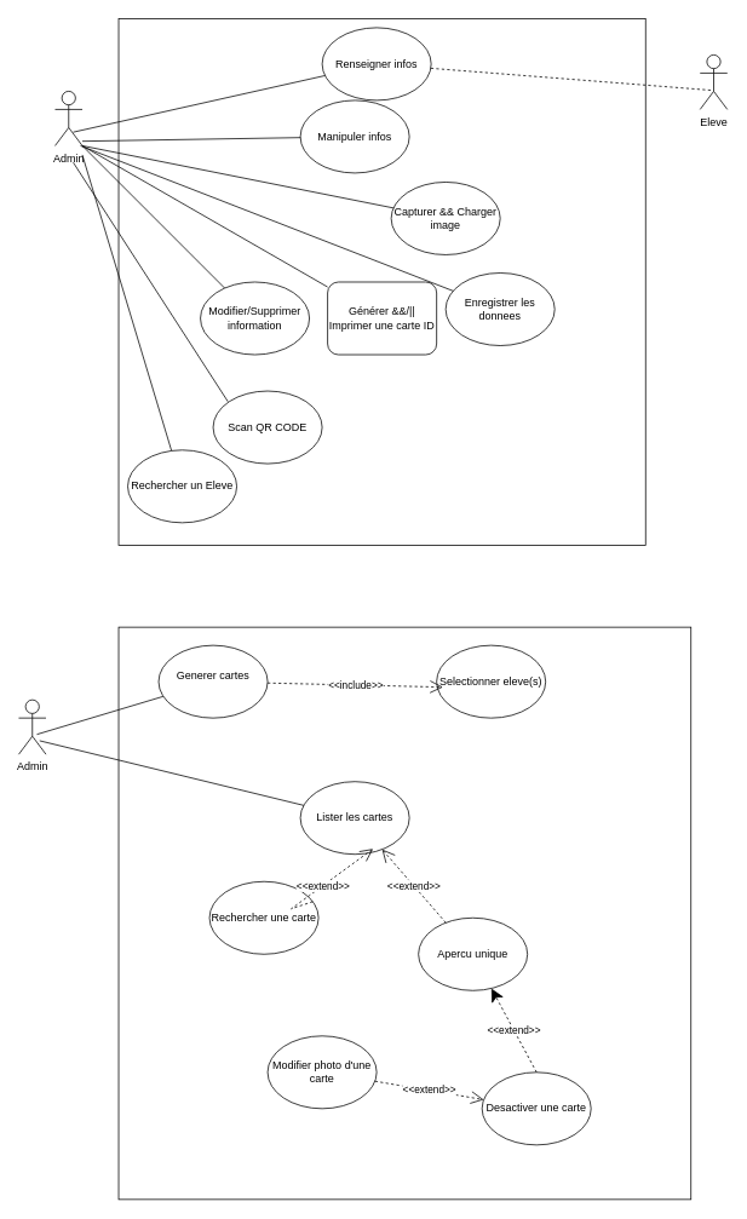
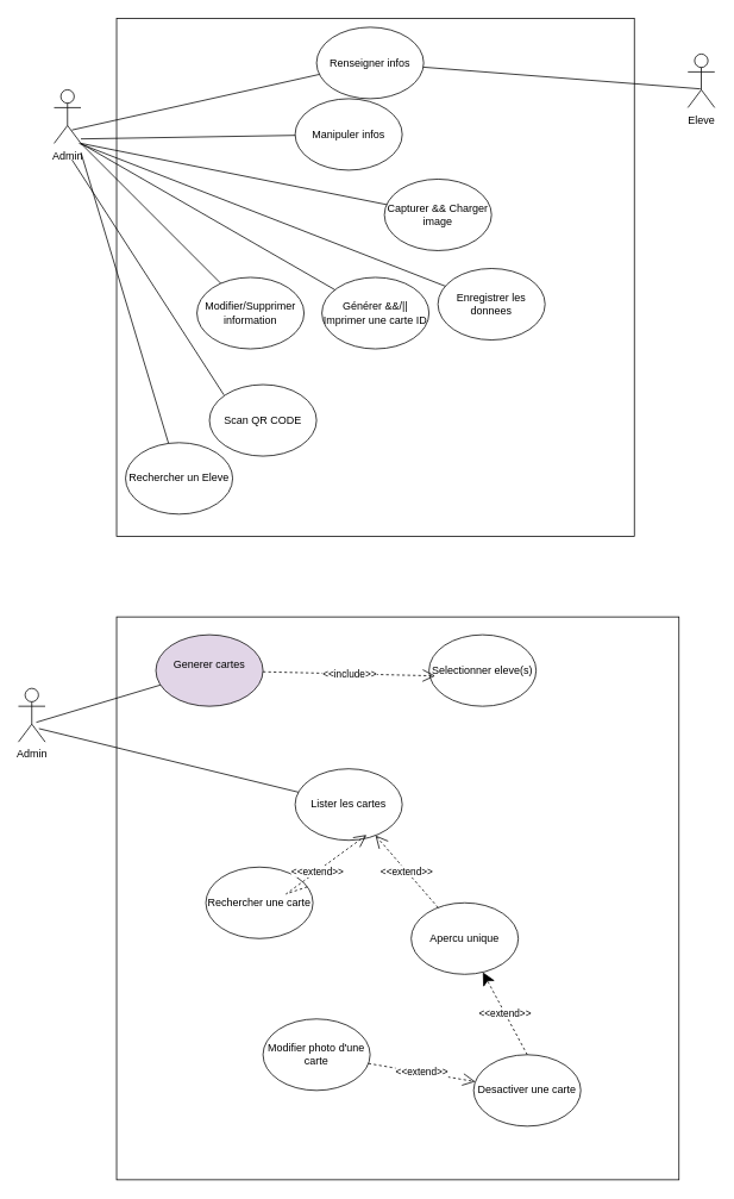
  <mxCell id="0" />
  <mxCell id="1" parent="0" />
  <mxCell id="2" value="" style="whiteSpace=wrap;html=1;aspect=fixed;" vertex="1" parent="1"><mxGeometry x="130" y="20" width="580" height="580" as="geometry" /></mxCell>
  <mxCell id="3" value="Admin" style="shape=umlActor;verticalLabelPosition=bottom;verticalAlign=top;html=1;" vertex="1" parent="1"><mxGeometry x="20" y="770" width="30" height="60" as="geometry" /></mxCell>
  <mxCell id="4" value="Eleve" style="shape=umlActor;verticalLabelPosition=bottom;verticalAlign=top;html=1;" vertex="1" parent="1"><mxGeometry x="770" y="60" width="30" height="60" as="geometry" /></mxCell>
  <mxCell id="5" value="Renseigner infos" style="ellipse;whiteSpace=wrap;html=1;" vertex="1" parent="1"><mxGeometry x="354" y="30" width="120" height="80" as="geometry" /></mxCell>
  <mxCell id="6" value="" style="endArrow=none;html=1;rounded=0;" edge="1" parent="1" target="5"><mxGeometry width="50" height="50" relative="1" as="geometry"><mxPoint x="80" y="145" as="sourcePoint" /><mxPoint x="130" y="95" as="targetPoint" /></mxGeometry></mxCell>
  <mxCell id="7" value="Manipuler infos" style="ellipse;whiteSpace=wrap;html=1;" vertex="1" parent="1"><mxGeometry x="330" y="110" width="120" height="80" as="geometry" /></mxCell>
  <mxCell id="8" value="" style="endArrow=none;html=1;rounded=0;" edge="1" target="7" parent="1"><mxGeometry width="50" height="50" relative="1" as="geometry"><mxPoint x="90" y="155" as="sourcePoint" /><mxPoint x="140" y="105" as="targetPoint" /></mxGeometry></mxCell>
  <mxCell id="9" value="" style="endArrow=none;html=1;rounded=0;" edge="1" target="10" parent="1"><mxGeometry width="50" height="50" relative="1" as="geometry"><mxPoint x="90" y="160" as="sourcePoint" /><mxPoint x="170" y="135" as="targetPoint" /></mxGeometry></mxCell>
  <mxCell id="10" value="Capturer &amp;amp;&amp;amp; Charger image" style="ellipse;whiteSpace=wrap;html=1;" vertex="1" parent="1"><mxGeometry x="430" y="200" width="120" height="80" as="geometry" /></mxCell>
- <mxCell id="11" value="" style="endArrow=none;html=1;rounded=0;entryX=0.467;entryY=0.65;entryDx=0;entryDy=0;entryPerimeter=0;dashed=1;" edge="1" parent="1" source="5" target="4"><mxGeometry width="50" height="50" relative="1" as="geometry"><mxPoint x="430" y="310" as="sourcePoint" /><mxPoint x="770" y="100" as="targetPoint" /><Array as="points" /></mxGeometry></mxCell>
+ <mxCell id="11" value="" style="endArrow=none;html=1;rounded=0;entryX=0.467;entryY=0.65;entryDx=0;entryDy=0;entryPerimeter=0;" edge="1" parent="1" source="5" target="4"><mxGeometry width="50" height="50" relative="1" as="geometry"><mxPoint x="430" y="310" as="sourcePoint" /><mxPoint x="770" y="100" as="targetPoint" /><Array as="points" /></mxGeometry></mxCell>
  <mxCell id="12" value="" style="endArrow=none;html=1;rounded=0;" edge="1" parent="1" target="13"><mxGeometry width="50" height="50" relative="1" as="geometry"><mxPoint x="88" y="160" as="sourcePoint" /><mxPoint x="240.003" y="354.027" as="targetPoint" /></mxGeometry></mxCell>
  <mxCell id="13" value="Enregistrer les donnees" style="ellipse;whiteSpace=wrap;html=1;" vertex="1" parent="1"><mxGeometry x="490" y="300" width="120" height="80" as="geometry" /></mxCell>
- <mxCell id="14" value="Générer &amp;amp;&amp;amp;/|| Imprimer une carte ID" style="whiteSpace=wrap;html=1;rounded=1;" vertex="1" parent="1"><mxGeometry x="360" y="310" width="120" height="80" as="geometry" /></mxCell>
+ <mxCell id="14" value="Générer &amp;amp;&amp;amp;/|| Imprimer une carte ID" style="ellipse;whiteSpace=wrap;html=1;" vertex="1" parent="1"><mxGeometry x="360" y="310" width="120" height="80" as="geometry" /></mxCell>
  <mxCell id="15" value="" style="endArrow=none;html=1;rounded=0;" edge="1" target="14" parent="1"><mxGeometry width="50" height="50" relative="1" as="geometry"><mxPoint x="90" y="160" as="sourcePoint" /><mxPoint x="232.003" y="454.027" as="targetPoint" /></mxGeometry></mxCell>
  <mxCell id="16" value="Rechercher un Eleve" style="ellipse;whiteSpace=wrap;html=1;" vertex="1" parent="1"><mxGeometry x="140" y="495" width="120" height="80" as="geometry" /></mxCell>
  <mxCell id="17" value="" style="endArrow=none;html=1;rounded=0;" edge="1" parent="1" target="16"><mxGeometry width="50" height="50" relative="1" as="geometry"><mxPoint x="90" y="170" as="sourcePoint" /><mxPoint x="284" y="408" as="targetPoint" /></mxGeometry></mxCell>
  <mxCell id="18" value="Modifier/Supprimer information" style="ellipse;whiteSpace=wrap;html=1;" vertex="1" parent="1"><mxGeometry x="220" y="310" width="120" height="80" as="geometry" /></mxCell>
  <mxCell id="19" value="" style="endArrow=none;html=1;rounded=0;" edge="1" target="18" parent="1"><mxGeometry width="50" height="50" relative="1" as="geometry"><mxPoint x="90" y="160" as="sourcePoint" /><mxPoint x="112.003" y="449.027" as="targetPoint" /></mxGeometry></mxCell>
  <mxCell id="20" value="Scan QR CODE" style="ellipse;whiteSpace=wrap;html=1;" vertex="1" parent="1"><mxGeometry x="234" y="430" width="120" height="80" as="geometry" /></mxCell>
  <mxCell id="21" value="" style="endArrow=none;html=1;rounded=0;" edge="1" parent="1"><mxGeometry width="50" height="50" relative="1" as="geometry"><mxPoint x="80" y="178.37" as="sourcePoint" /><mxPoint x="250.247" y="441.638" as="targetPoint" /></mxGeometry></mxCell>
  <mxCell id="22" value="" style="whiteSpace=wrap;html=1;aspect=fixed;" vertex="1" parent="1"><mxGeometry x="130" y="690" width="630" height="630" as="geometry" /></mxCell>
  <mxCell id="23" value="Admin" style="shape=umlActor;verticalLabelPosition=bottom;verticalAlign=top;html=1;" vertex="1" parent="1"><mxGeometry x="60" y="100" width="30" height="60" as="geometry" /></mxCell>
- <mxCell id="24" value="Generer cartes&lt;div&gt;&lt;br&gt;&lt;/div&gt;" style="ellipse;whiteSpace=wrap;html=1;" vertex="1" parent="1"><mxGeometry x="174" y="710" width="120" height="80" as="geometry" /></mxCell>
+ <mxCell id="24" value="Generer cartes&lt;div&gt;&lt;br&gt;&lt;/div&gt;" style="ellipse;whiteSpace=wrap;html=1;fillColor=#e1d5e7;" vertex="1" parent="1"><mxGeometry x="174" y="710" width="120" height="80" as="geometry" /></mxCell>
  <mxCell id="25" value="&lt;div&gt;Lister les cartes&lt;/div&gt;" style="ellipse;whiteSpace=wrap;html=1;" vertex="1" parent="1"><mxGeometry x="330" y="860" width="120" height="80" as="geometry" /></mxCell>
  <mxCell id="26" value="&lt;div&gt;Desactiver une carte&lt;/div&gt;" style="ellipse;whiteSpace=wrap;html=1;" vertex="1" parent="1"><mxGeometry x="530" y="1180" width="120" height="80" as="geometry" /></mxCell>
  <mxCell id="27" value="&lt;div&gt;Rechercher une carte&lt;/div&gt;" style="ellipse;whiteSpace=wrap;html=1;" vertex="1" parent="1"><mxGeometry x="230" y="970" width="120" height="80" as="geometry" /></mxCell>
  <mxCell id="28" value="&amp;lt;&amp;lt;extend&amp;gt;&amp;gt;" style="endArrow=open;endSize=12;dashed=1;html=1;rounded=0;entryX=0.667;entryY=0.925;entryDx=0;entryDy=0;entryPerimeter=0;" edge="1" parent="1" source="27" target="25"><mxGeometry width="160" relative="1" as="geometry"><mxPoint x="390" y="960" as="sourcePoint" /><mxPoint x="550" y="960" as="targetPoint" /><Array as="points"><mxPoint x="320" y="1000" /></Array></mxGeometry></mxCell>
  <mxCell id="29" value="&amp;lt;&amp;lt;extend&amp;gt;&amp;gt;" style="endArrow=classic;endSize=12;dashed=1;html=1;rounded=0;exitX=0.5;exitY=0;exitDx=0;exitDy=0;" edge="1" parent="1" source="26" target="32"><mxGeometry width="160" relative="1" as="geometry"><mxPoint x="360" y="1080" as="sourcePoint" /><mxPoint x="260" y="998" as="targetPoint" /></mxGeometry></mxCell>
  <mxCell id="30" value="&lt;div&gt;Selectionner eleve(s)&lt;/div&gt;" style="ellipse;whiteSpace=wrap;html=1;" vertex="1" parent="1"><mxGeometry x="480" y="710" width="120" height="80" as="geometry" /></mxCell>
  <mxCell id="31" value="&amp;lt;&amp;lt;include&amp;gt;&amp;gt;" style="endArrow=open;endSize=12;dashed=1;html=1;rounded=0;entryX=0.058;entryY=0.575;entryDx=0;entryDy=0;entryPerimeter=0;" edge="1" parent="1" source="24" target="30"><mxGeometry width="160" relative="1" as="geometry"><mxPoint x="300" y="836" as="sourcePoint" /><mxPoint x="394" y="690" as="targetPoint" /></mxGeometry></mxCell>
  <mxCell id="32" value="&lt;div&gt;Apercu unique&lt;/div&gt;" style="ellipse;whiteSpace=wrap;html=1;" vertex="1" parent="1"><mxGeometry x="460" y="1010" width="120" height="80" as="geometry" /></mxCell>
  <mxCell id="33" value="&amp;lt;&amp;lt;extend&amp;gt;&amp;gt;" style="endArrow=open;endSize=12;dashed=1;html=1;rounded=0;" edge="1" source="32" parent="1" target="25"><mxGeometry width="160" relative="1" as="geometry"><mxPoint x="490" y="900" as="sourcePoint" /><mxPoint x="460" y="864" as="targetPoint" /></mxGeometry></mxCell>
  <mxCell id="34" value="&lt;div&gt;Modifier photo d'une carte&lt;/div&gt;" style="ellipse;whiteSpace=wrap;html=1;" vertex="1" parent="1"><mxGeometry x="294" y="1140" width="120" height="80" as="geometry" /></mxCell>
  <mxCell id="35" value="&amp;lt;&amp;lt;extend&amp;gt;&amp;gt;" style="endArrow=open;endSize=12;dashed=1;html=1;rounded=0;" edge="1" parent="1" source="34" target="26"><mxGeometry width="160" relative="1" as="geometry"><mxPoint x="453" y="1189" as="sourcePoint" /><mxPoint x="460" y="1130" as="targetPoint" /></mxGeometry></mxCell>
  <mxCell id="36" value="" style="endArrow=none;html=1;rounded=0;exitX=0.767;exitY=0.75;exitDx=0;exitDy=0;exitPerimeter=0;" edge="1" parent="1" source="3" target="25"><mxGeometry width="50" height="50" relative="1" as="geometry"><mxPoint x="160" y="870" as="sourcePoint" /><mxPoint x="210" y="820" as="targetPoint" /></mxGeometry></mxCell>
  <mxCell id="37" value="" style="endArrow=none;html=1;rounded=0;exitX=0.667;exitY=0.633;exitDx=0;exitDy=0;exitPerimeter=0;" edge="1" parent="1" source="3" target="24"><mxGeometry width="50" height="50" relative="1" as="geometry"><mxPoint x="110" y="800" as="sourcePoint" /><mxPoint x="160" y="750" as="targetPoint" /></mxGeometry></mxCell>
